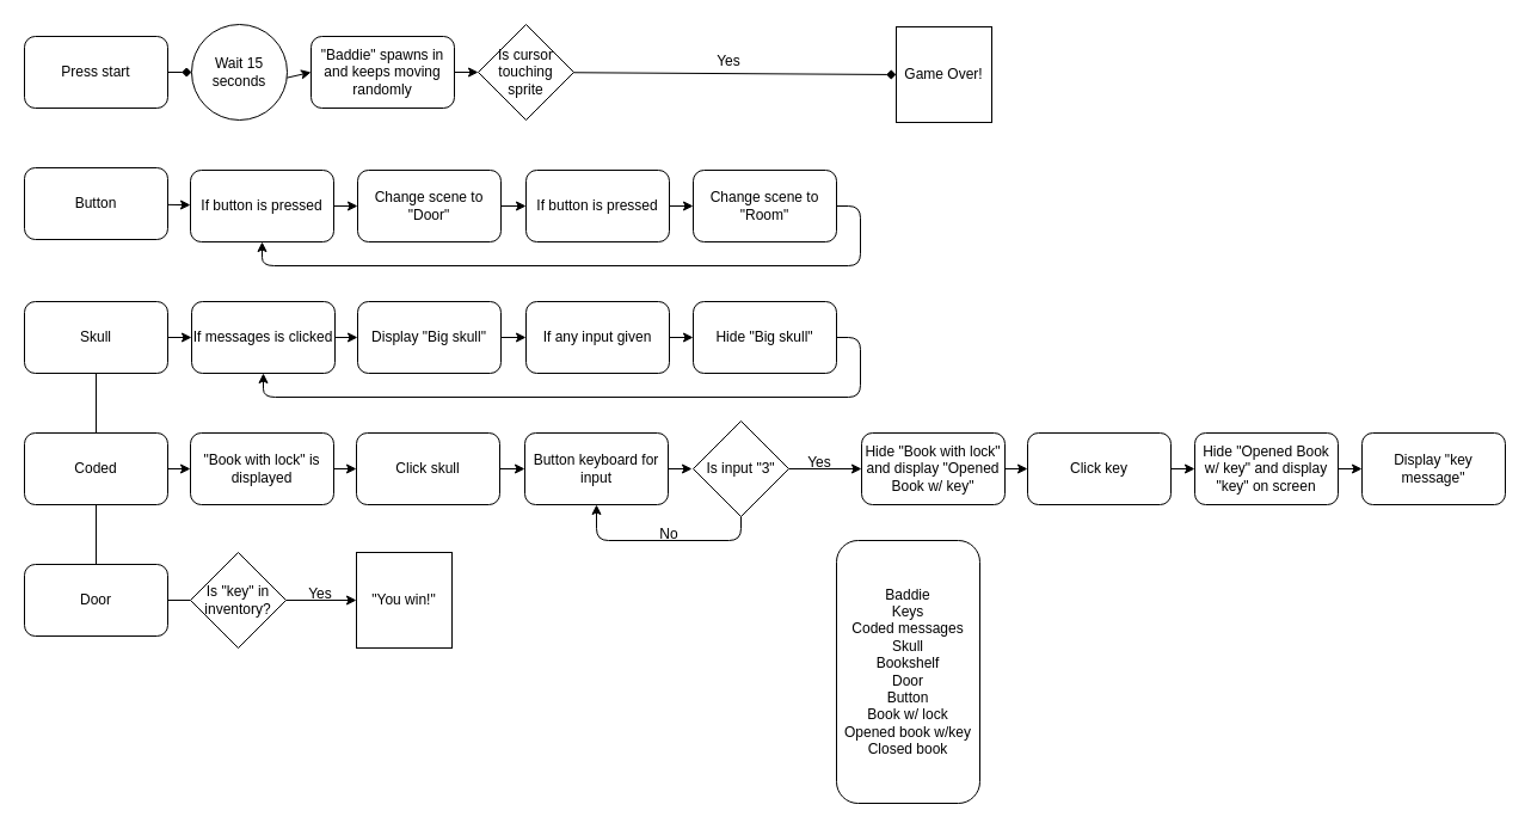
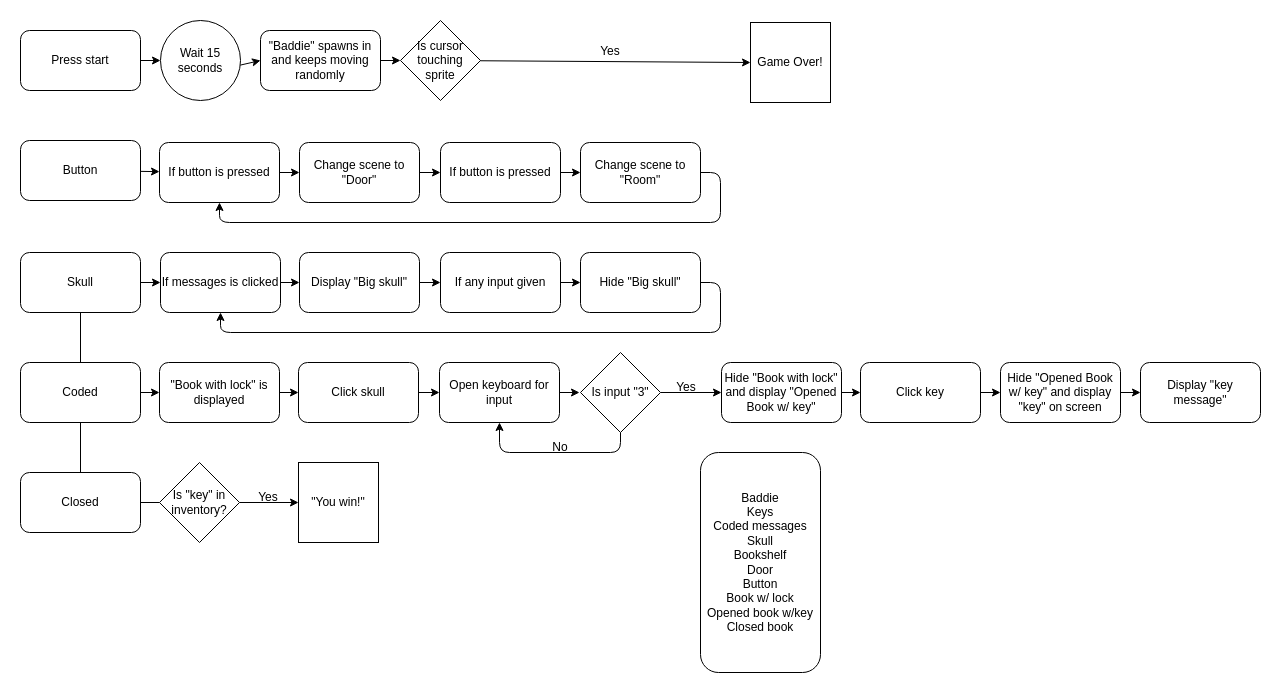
  <mxCell id="0" />
  <mxCell id="1" parent="0" />
- <mxCell id="2" style="edgeStyle=none;html=1;entryX=0;entryY=0.5;entryDx=0;entryDy=0;endArrow=diamond;" edge="1" parent="1" source="3" target="10"><mxGeometry relative="1" as="geometry" /></mxCell>
+ <mxCell id="2" style="edgeStyle=none;html=1;entryX=0;entryY=0.5;entryDx=0;entryDy=0;" edge="1" parent="1" source="3" target="10"><mxGeometry relative="1" as="geometry" /></mxCell>
  <mxCell id="3" value="Press start" style="rounded=1;whiteSpace=wrap;html=1;" vertex="1" parent="1"><mxGeometry x="20" y="30" width="120" height="60" as="geometry" /></mxCell>
  <mxCell id="4" style="edgeStyle=none;html=1;" edge="1" parent="1" source="5" target="17"><mxGeometry relative="1" as="geometry"><mxPoint x="379" y="134" as="targetPoint" /></mxGeometry></mxCell>
  <mxCell id="5" value="If button is pressed" style="whiteSpace=wrap;html=1;rounded=1;" vertex="1" parent="1"><mxGeometry x="159" y="142" width="120" height="60" as="geometry" /></mxCell>
  <mxCell id="6" value="Baddie&lt;br&gt;Keys&lt;br&gt;Coded messages&lt;br&gt;Skull&lt;br&gt;Bookshelf&lt;br&gt;Door&lt;br&gt;Button&lt;br&gt;Book w/ lock&lt;br&gt;Opened book w/key&lt;br&gt;Closed book" style="rounded=1;whiteSpace=wrap;html=1;" vertex="1" parent="1"><mxGeometry x="700" y="452" width="120" height="220" as="geometry" /></mxCell>
  <mxCell id="7" style="edgeStyle=none;html=1;" edge="1" parent="1" source="8" target="23"><mxGeometry relative="1" as="geometry" /></mxCell>
  <mxCell id="8" value="Skull" style="rounded=1;whiteSpace=wrap;html=1;" vertex="1" parent="1"><mxGeometry x="20" y="252" width="120" height="60" as="geometry" /></mxCell>
  <mxCell id="9" style="edgeStyle=none;html=1;entryX=0;entryY=0.5;entryDx=0;entryDy=0;" edge="1" parent="1" source="10" target="14"><mxGeometry relative="1" as="geometry" /></mxCell>
  <mxCell id="10" value="Wait 15 seconds" style="ellipse;whiteSpace=wrap;html=1;aspect=fixed;" vertex="1" parent="1"><mxGeometry x="160" y="20" width="80" height="80" as="geometry" /></mxCell>
- <mxCell id="11" style="edgeStyle=none;html=1;entryX=0;entryY=0.5;entryDx=0;entryDy=0;endArrow=diamond;" edge="1" parent="1" source="12" target="15"><mxGeometry relative="1" as="geometry" /></mxCell>
+ <mxCell id="11" style="edgeStyle=none;html=1;entryX=0;entryY=0.5;entryDx=0;entryDy=0;" edge="1" parent="1" source="12" target="15"><mxGeometry relative="1" as="geometry" /></mxCell>
  <mxCell id="12" value="Is cursor touching sprite" style="rhombus;whiteSpace=wrap;html=1;" vertex="1" parent="1"><mxGeometry x="400" y="20" width="80" height="80" as="geometry" /></mxCell>
  <mxCell id="13" style="edgeStyle=none;html=1;entryX=0;entryY=0.5;entryDx=0;entryDy=0;" edge="1" parent="1" source="14"><mxGeometry relative="1" as="geometry"><mxPoint x="400" y="60" as="targetPoint" /></mxGeometry></mxCell>
  <mxCell id="14" value="&quot;Baddie&quot; spawns in and keeps moving randomly" style="rounded=1;whiteSpace=wrap;html=1;" vertex="1" parent="1"><mxGeometry x="260" y="30" width="120" height="60" as="geometry" /></mxCell>
  <mxCell id="15" value="Game Over!" style="whiteSpace=wrap;html=1;aspect=fixed;" vertex="1" parent="1"><mxGeometry x="750" y="22" width="80" height="80" as="geometry" /></mxCell>
  <mxCell id="16" style="edgeStyle=none;html=1;" edge="1" parent="1" source="17" target="19"><mxGeometry relative="1" as="geometry" /></mxCell>
  <mxCell id="17" value="Change scene to &quot;Door&quot;" style="rounded=1;whiteSpace=wrap;html=1;" vertex="1" parent="1"><mxGeometry x="299" y="142" width="120" height="60" as="geometry" /></mxCell>
  <mxCell id="18" style="edgeStyle=none;html=1;" edge="1" parent="1" source="19" target="21"><mxGeometry relative="1" as="geometry"><mxPoint x="660" y="134" as="targetPoint" /></mxGeometry></mxCell>
  <mxCell id="19" value="If button is pressed" style="whiteSpace=wrap;html=1;rounded=1;" vertex="1" parent="1"><mxGeometry x="440" y="142" width="120" height="60" as="geometry" /></mxCell>
  <mxCell id="20" style="edgeStyle=none;html=1;entryX=0.5;entryY=1;entryDx=0;entryDy=0;" edge="1" parent="1" source="21" target="5"><mxGeometry relative="1" as="geometry"><mxPoint x="89" y="212" as="targetPoint" /><Array as="points"><mxPoint x="720" y="172" /><mxPoint x="720" y="222" /><mxPoint x="219" y="222" /></Array></mxGeometry></mxCell>
  <mxCell id="21" value="Change scene to &quot;Room&quot;" style="rounded=1;whiteSpace=wrap;html=1;" vertex="1" parent="1"><mxGeometry x="580" y="142" width="120" height="60" as="geometry" /></mxCell>
  <mxCell id="22" style="edgeStyle=none;html=1;entryX=0;entryY=0.5;entryDx=0;entryDy=0;" edge="1" parent="1" source="23" target="27"><mxGeometry relative="1" as="geometry" /></mxCell>
  <mxCell id="23" value="If messages is clicked" style="rounded=1;whiteSpace=wrap;html=1;" vertex="1" parent="1"><mxGeometry x="160" y="252" width="120" height="60" as="geometry" /></mxCell>
  <mxCell id="24" style="edgeStyle=none;html=1;" edge="1" parent="1" source="25" target="5"><mxGeometry relative="1" as="geometry" /></mxCell>
  <mxCell id="25" value="Button" style="rounded=1;whiteSpace=wrap;html=1;" vertex="1" parent="1"><mxGeometry x="20" y="140" width="120" height="60" as="geometry" /></mxCell>
  <mxCell id="26" value="" style="edgeStyle=none;html=1;" edge="1" parent="1" source="27" target="29"><mxGeometry relative="1" as="geometry" /></mxCell>
  <mxCell id="27" value="Display &quot;Big skull&quot;" style="rounded=1;whiteSpace=wrap;html=1;" vertex="1" parent="1"><mxGeometry x="299" y="252" width="120" height="60" as="geometry" /></mxCell>
  <mxCell id="28" style="edgeStyle=none;html=1;entryX=0;entryY=0.5;entryDx=0;entryDy=0;" edge="1" parent="1" source="29" target="31"><mxGeometry relative="1" as="geometry" /></mxCell>
  <mxCell id="29" value="If any input given" style="rounded=1;whiteSpace=wrap;html=1;" vertex="1" parent="1"><mxGeometry x="440" y="252" width="120" height="60" as="geometry" /></mxCell>
  <mxCell id="30" style="edgeStyle=none;html=1;entryX=0.5;entryY=1;entryDx=0;entryDy=0;" edge="1" parent="1" source="31" target="23"><mxGeometry relative="1" as="geometry"><mxPoint x="220" y="332" as="targetPoint" /><Array as="points"><mxPoint x="720" y="282" /><mxPoint x="720" y="332" /><mxPoint x="220" y="332" /></Array></mxGeometry></mxCell>
  <mxCell id="31" value="Hide &quot;Big skull&quot;" style="rounded=1;whiteSpace=wrap;html=1;" vertex="1" parent="1"><mxGeometry x="580" y="252" width="120" height="60" as="geometry" /></mxCell>
  <mxCell id="32" value="Coded" style="whiteSpace=wrap;html=1;rounded=1;" vertex="1" parent="1"><mxGeometry x="20" y="362" width="120" height="60" as="geometry" /></mxCell>
  <mxCell id="33" value="" style="endArrow=none;html=1;entryX=0.5;entryY=1;entryDx=0;entryDy=0;exitX=0.5;exitY=0;exitDx=0;exitDy=0;" edge="1" parent="1" source="32" target="8"><mxGeometry width="50" height="50" relative="1" as="geometry"><mxPoint x="440" y="342" as="sourcePoint" /><mxPoint x="490" y="292" as="targetPoint" /></mxGeometry></mxCell>
  <mxCell id="34" value="" style="edgeStyle=none;html=1;startArrow=none;" edge="1" parent="1" source="56"><mxGeometry relative="1" as="geometry"><mxPoint x="298" y="502" as="targetPoint" /></mxGeometry></mxCell>
- <mxCell id="35" value="Door" style="rounded=1;whiteSpace=wrap;html=1;" vertex="1" parent="1"><mxGeometry x="20" y="472" width="120" height="60" as="geometry" /></mxCell>
+ <mxCell id="35" value="Closed" style="rounded=1;whiteSpace=wrap;html=1;" vertex="1" parent="1"><mxGeometry x="20" y="472" width="120" height="60" as="geometry" /></mxCell>
  <mxCell id="36" style="edgeStyle=none;html=1;entryX=0;entryY=0.5;entryDx=0;entryDy=0;" edge="1" parent="1" source="37" target="39"><mxGeometry relative="1" as="geometry" /></mxCell>
  <mxCell id="37" value="&quot;Book with lock&quot; is displayed" style="rounded=1;whiteSpace=wrap;html=1;" vertex="1" parent="1"><mxGeometry x="159" y="362" width="120" height="60" as="geometry" /></mxCell>
  <mxCell id="38" value="" style="edgeStyle=none;html=1;" edge="1" parent="1" source="39" target="41"><mxGeometry relative="1" as="geometry" /></mxCell>
  <mxCell id="39" value="Click skull" style="rounded=1;whiteSpace=wrap;html=1;" vertex="1" parent="1"><mxGeometry x="298" y="362" width="120" height="60" as="geometry" /></mxCell>
  <mxCell id="40" style="edgeStyle=none;html=1;entryX=0;entryY=0.5;entryDx=0;entryDy=0;" edge="1" parent="1" source="41"><mxGeometry relative="1" as="geometry"><mxPoint x="579" y="392" as="targetPoint" /></mxGeometry></mxCell>
- <mxCell id="41" value="Button keyboard for input" style="rounded=1;whiteSpace=wrap;html=1;" vertex="1" parent="1"><mxGeometry x="439" y="362" width="120" height="60" as="geometry" /></mxCell>
+ <mxCell id="41" value="Open keyboard for input" style="rounded=1;whiteSpace=wrap;html=1;" vertex="1" parent="1"><mxGeometry x="439" y="362" width="120" height="60" as="geometry" /></mxCell>
  <mxCell id="42" value="" style="endArrow=classic;html=1;exitX=1;exitY=0.5;exitDx=0;exitDy=0;entryX=0;entryY=0.5;entryDx=0;entryDy=0;" edge="1" parent="1" source="32" target="37"><mxGeometry width="50" height="50" relative="1" as="geometry"><mxPoint x="440" y="342" as="sourcePoint" /><mxPoint x="490" y="292" as="targetPoint" /></mxGeometry></mxCell>
  <mxCell id="43" style="edgeStyle=none;html=1;" edge="1" parent="1" source="44"><mxGeometry relative="1" as="geometry"><mxPoint x="721" y="392" as="targetPoint" /></mxGeometry></mxCell>
  <mxCell id="44" value="Is input &quot;3&quot;" style="rhombus;whiteSpace=wrap;html=1;" vertex="1" parent="1"><mxGeometry x="580" y="352" width="80" height="80" as="geometry" /></mxCell>
  <mxCell id="45" value="" style="endArrow=classic;html=1;exitX=0.5;exitY=1;exitDx=0;exitDy=0;entryX=0.5;entryY=1;entryDx=0;entryDy=0;" edge="1" parent="1" source="44" target="41"><mxGeometry width="50" height="50" relative="1" as="geometry"><mxPoint x="440" y="342" as="sourcePoint" /><mxPoint x="490" y="292" as="targetPoint" /><Array as="points"><mxPoint x="620" y="452" /><mxPoint x="499" y="452" /></Array></mxGeometry></mxCell>
  <mxCell id="46" value="No" style="text;html=1;strokeColor=none;fillColor=none;align=center;verticalAlign=middle;whiteSpace=wrap;rounded=0;" vertex="1" parent="1"><mxGeometry x="530" y="432" width="60" height="30" as="geometry" /></mxCell>
  <mxCell id="47" value="" style="edgeStyle=none;html=1;" edge="1" parent="1" source="48" target="51"><mxGeometry relative="1" as="geometry" /></mxCell>
  <mxCell id="48" value="Hide &quot;Book with lock&quot; and display &quot;Opened Book w/ key&quot;" style="rounded=1;whiteSpace=wrap;html=1;" vertex="1" parent="1"><mxGeometry x="721" y="362" width="120" height="60" as="geometry" /></mxCell>
  <mxCell id="49" value="Yes" style="text;html=1;strokeColor=none;fillColor=none;align=center;verticalAlign=middle;whiteSpace=wrap;rounded=0;" vertex="1" parent="1"><mxGeometry x="656" y="372" width="60" height="30" as="geometry" /></mxCell>
  <mxCell id="50" value="" style="edgeStyle=none;html=1;" edge="1" parent="1" source="51" target="53"><mxGeometry relative="1" as="geometry" /></mxCell>
  <mxCell id="51" value="Click key" style="rounded=1;whiteSpace=wrap;html=1;" vertex="1" parent="1"><mxGeometry x="860" y="362" width="120" height="60" as="geometry" /></mxCell>
  <mxCell id="52" style="edgeStyle=none;html=1;entryX=0;entryY=0.5;entryDx=0;entryDy=0;" edge="1" parent="1" source="53" target="54"><mxGeometry relative="1" as="geometry" /></mxCell>
  <mxCell id="53" value="Hide &quot;Opened Book w/ key&quot; and display &quot;key&quot; on screen" style="rounded=1;whiteSpace=wrap;html=1;" vertex="1" parent="1"><mxGeometry x="1000" y="362" width="120" height="60" as="geometry" /></mxCell>
  <mxCell id="54" value="Display &quot;key message&quot;" style="rounded=1;whiteSpace=wrap;html=1;" vertex="1" parent="1"><mxGeometry x="1140" y="362" width="120" height="60" as="geometry" /></mxCell>
  <mxCell id="55" value="" style="edgeStyle=none;html=1;endArrow=none;" edge="1" parent="1" source="35" target="56"><mxGeometry relative="1" as="geometry"><mxPoint x="140" y="505.529" as="sourcePoint" /><mxPoint x="360" y="518.471" as="targetPoint" /></mxGeometry></mxCell>
  <mxCell id="56" value="Is &quot;key&quot; in inventory?" style="rhombus;whiteSpace=wrap;html=1;" vertex="1" parent="1"><mxGeometry x="159" y="462" width="80" height="80" as="geometry" /></mxCell>
  <mxCell id="57" value="&quot;You win!&quot;" style="whiteSpace=wrap;html=1;aspect=fixed;" vertex="1" parent="1"><mxGeometry x="298" y="462" width="80" height="80" as="geometry" /></mxCell>
  <mxCell id="58" value="Yes" style="text;html=1;strokeColor=none;fillColor=none;align=center;verticalAlign=middle;whiteSpace=wrap;rounded=0;" vertex="1" parent="1"><mxGeometry x="238" y="482" width="60" height="30" as="geometry" /></mxCell>
  <mxCell id="59" value="" style="endArrow=none;html=1;exitX=0.5;exitY=0;exitDx=0;exitDy=0;entryX=0.5;entryY=1;entryDx=0;entryDy=0;" edge="1" parent="1" source="35" target="32"><mxGeometry width="50" height="50" relative="1" as="geometry"><mxPoint x="330" y="432" as="sourcePoint" /><mxPoint x="380" y="382" as="targetPoint" /></mxGeometry></mxCell>
  <mxCell id="60" value="Yes" style="text;html=1;strokeColor=none;fillColor=none;align=center;verticalAlign=middle;whiteSpace=wrap;rounded=0;" vertex="1" parent="1"><mxGeometry x="580" y="36" width="60" height="30" as="geometry" /></mxCell>
